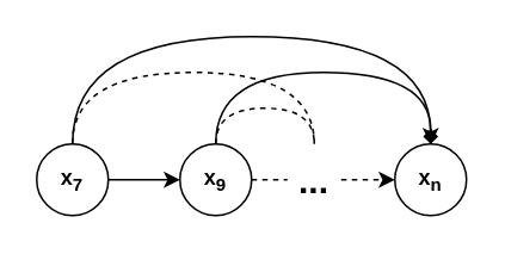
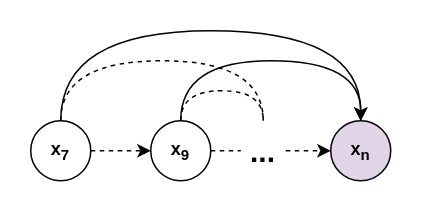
  <mxCell id="0" />
  <mxCell id="1" parent="0" />
- <mxCell id="2" style="edgeStyle=orthogonalEdgeStyle;rounded=0;orthogonalLoop=1;jettySize=auto;html=1;exitX=1;exitY=0.5;exitDx=0;exitDy=0;entryX=0;entryY=0.5;entryDx=0;entryDy=0;" parent="1" source="5" target="8" edge="1"><mxGeometry relative="1" as="geometry" /></mxCell>
+ <mxCell id="2" style="edgeStyle=orthogonalEdgeStyle;rounded=0;orthogonalLoop=1;jettySize=auto;html=1;exitX=1;exitY=0.5;exitDx=0;exitDy=0;entryX=0;entryY=0.5;entryDx=0;entryDy=0;dashed=1;" parent="1" source="5" target="8" edge="1"><mxGeometry relative="1" as="geometry" /></mxCell>
  <mxCell id="3" style="edgeStyle=orthogonalEdgeStyle;curved=1;orthogonalLoop=1;jettySize=auto;html=1;exitX=0.5;exitY=0;exitDx=0;exitDy=0;" edge="1" parent="1" source="5"><mxGeometry relative="1" as="geometry"><mxPoint x="240" y="80.143" as="targetPoint" /><Array as="points"><mxPoint x="40" y="20" /><mxPoint x="240" y="20" /></Array></mxGeometry></mxCell>
  <mxCell id="4" style="edgeStyle=orthogonalEdgeStyle;curved=1;orthogonalLoop=1;jettySize=auto;html=1;exitX=0.5;exitY=0;exitDx=0;exitDy=0;entryX=0.5;entryY=0;entryDx=0;entryDy=0;dashed=1;endArrow=none;endFill=0;" edge="1" parent="1" source="5" target="12"><mxGeometry relative="1" as="geometry"><Array as="points"><mxPoint x="40" y="40" /><mxPoint x="175" y="40" /></Array></mxGeometry></mxCell>
  <mxCell id="5" value="&lt;b&gt;x&lt;sub&gt;7&lt;/sub&gt;&lt;/b&gt;" style="ellipse;whiteSpace=wrap;html=1;aspect=fixed;" parent="1" vertex="1"><mxGeometry x="20" y="80" width="40" height="40" as="geometry" /></mxCell>
- <mxCell id="6" style="edgeStyle=orthogonalEdgeStyle;curved=1;orthogonalLoop=1;jettySize=auto;html=1;exitX=0.5;exitY=0;exitDx=0;exitDy=0;entryX=0.5;entryY=0;entryDx=0;entryDy=0;endArrow=diamond;" edge="1" parent="1" source="8" target="9"><mxGeometry relative="1" as="geometry"><Array as="points"><mxPoint x="120" y="40" /><mxPoint x="240" y="40" /></Array></mxGeometry></mxCell>
+ <mxCell id="6" style="edgeStyle=orthogonalEdgeStyle;curved=1;orthogonalLoop=1;jettySize=auto;html=1;exitX=0.5;exitY=0;exitDx=0;exitDy=0;entryX=0.5;entryY=0;entryDx=0;entryDy=0;" edge="1" parent="1" source="8" target="9"><mxGeometry relative="1" as="geometry"><Array as="points"><mxPoint x="120" y="40" /><mxPoint x="240" y="40" /></Array></mxGeometry></mxCell>
  <mxCell id="7" style="edgeStyle=orthogonalEdgeStyle;curved=1;orthogonalLoop=1;jettySize=auto;html=1;exitX=0.5;exitY=0;exitDx=0;exitDy=0;entryX=0.5;entryY=0;entryDx=0;entryDy=0;dashed=1;endArrow=none;endFill=0;" edge="1" parent="1" source="8" target="12"><mxGeometry relative="1" as="geometry"><Array as="points"><mxPoint x="120" y="60" /><mxPoint x="175" y="60" /></Array></mxGeometry></mxCell>
  <mxCell id="8" value="&lt;b&gt;x&lt;sub&gt;9&lt;/sub&gt;&lt;/b&gt;" style="ellipse;whiteSpace=wrap;html=1;aspect=fixed;" parent="1" vertex="1"><mxGeometry x="100" y="80" width="40" height="40" as="geometry" /></mxCell>
- <mxCell id="9" value="&lt;b&gt;x&lt;sub&gt;n&lt;/sub&gt;&lt;/b&gt;" style="ellipse;whiteSpace=wrap;html=1;aspect=fixed;" parent="1" vertex="1"><mxGeometry x="220" y="80" width="40" height="40" as="geometry" /></mxCell>
+ <mxCell id="9" value="&lt;b&gt;x&lt;sub&gt;n&lt;/sub&gt;&lt;/b&gt;" style="ellipse;whiteSpace=wrap;html=1;aspect=fixed;fillColor=#e1d5e7;" parent="1" vertex="1"><mxGeometry x="220" y="80" width="40" height="40" as="geometry" /></mxCell>
  <mxCell id="10" value="" style="endArrow=none;dashed=1;html=1;entryX=0;entryY=0.5;entryDx=0;entryDy=0;exitX=1;exitY=0.5;exitDx=0;exitDy=0;" parent="1" source="8" target="12" edge="1"><mxGeometry width="50" height="50" relative="1" as="geometry"><mxPoint x="140" y="160" as="sourcePoint" /><mxPoint x="160" y="100" as="targetPoint" /></mxGeometry></mxCell>
  <mxCell id="11" value="" style="endArrow=classic;dashed=1;html=1;exitX=1;exitY=0.5;exitDx=0;exitDy=0;entryX=0;entryY=0.5;entryDx=0;entryDy=0;endFill=1;" parent="1" source="12" target="9" edge="1"><mxGeometry width="50" height="50" relative="1" as="geometry"><mxPoint x="193.99" y="100" as="sourcePoint" /><mxPoint x="270" y="230" as="targetPoint" /></mxGeometry></mxCell>
  <mxCell id="12" value="&lt;font style=&quot;font-size: 20px&quot;&gt;...&lt;/font&gt;" style="text;html=1;strokeColor=none;fillColor=none;align=center;verticalAlign=middle;whiteSpace=wrap;rounded=0;fontStyle=1" vertex="1" parent="1"><mxGeometry x="160" y="80" width="30" height="40" as="geometry" /></mxCell>
